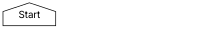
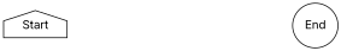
  digraph {
    rankdir=LR
    fontname=Inter
    node [fontname=Inter]
    edge [style=invis fontname=Inter]
    Start [shape=house]
    A [style=invis]
+   End [shape=circle]
    n4 [label="Chain[B]" style=invis]
    Start -> A
    A -> n4 [label=f]
+   n4 -> End
  }
